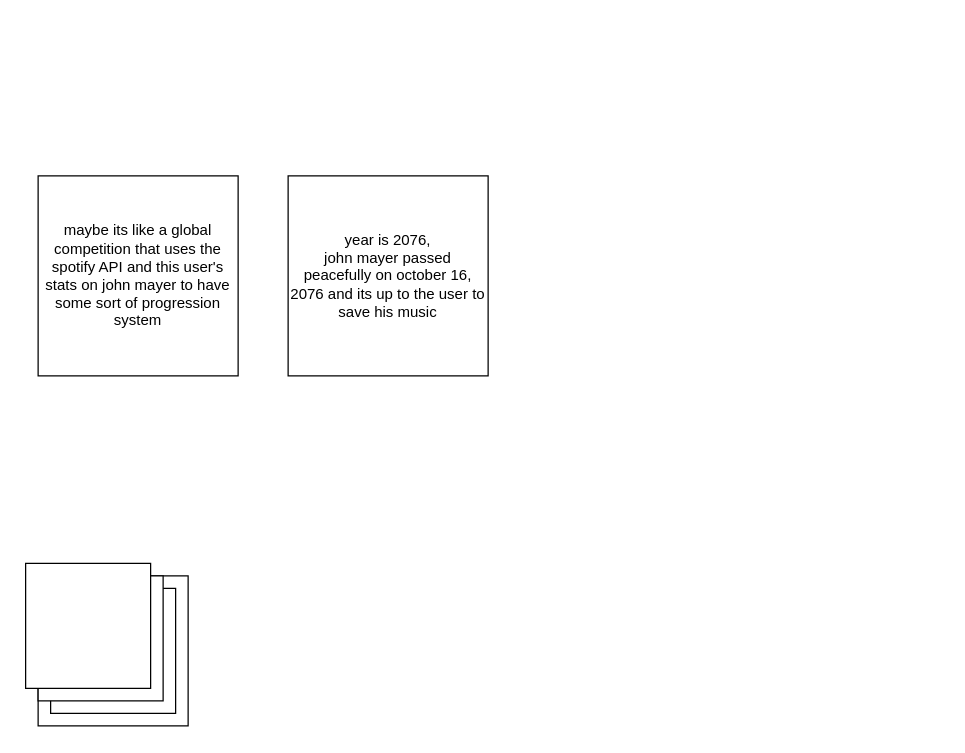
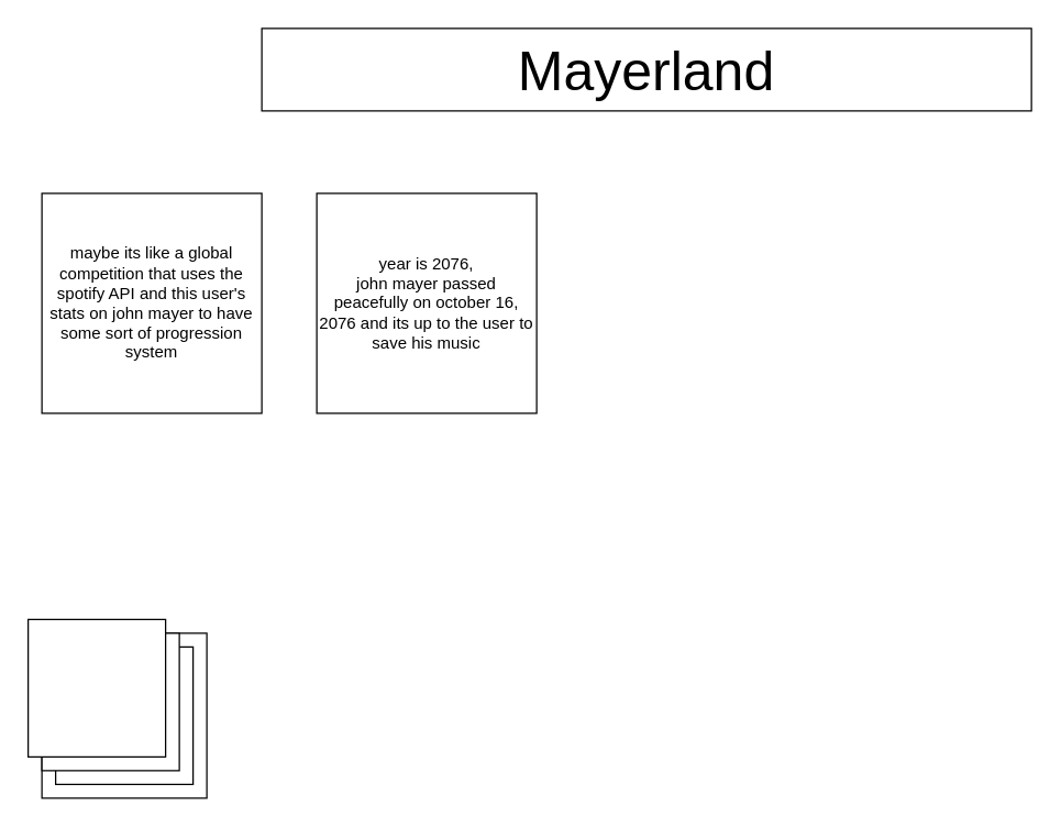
  <mxCell id="0" />
  <mxCell id="1" parent="0" />
+ <mxCell id="2" value="&lt;font style=&quot;font-size: 40px&quot;&gt;Mayerland&lt;/font&gt;" style="rounded=0;whiteSpace=wrap;html=1;" parent="1" vertex="1"><mxGeometry x="190" y="20" width="560" height="60" as="geometry" /></mxCell>
  <mxCell id="3" value="maybe its like a global competition that uses the spotify API and this user's stats on john mayer to have some sort of progression system&lt;br&gt;" style="rounded=0;whiteSpace=wrap;html=1;" parent="1" vertex="1"><mxGeometry x="30" y="140" width="160" height="160" as="geometry" /></mxCell>
  <mxCell id="4" value="year is 2076,&lt;br&gt;john mayer passed peacefully on october 16, 2076 and its up to the user to save his music" style="rounded=0;whiteSpace=wrap;html=1;" parent="1" vertex="1"><mxGeometry x="230" y="140" width="160" height="160" as="geometry" /></mxCell>
  <mxCell id="5" value="" style="rounded=0;whiteSpace=wrap;html=1;" vertex="1" parent="1"><mxGeometry x="30" y="460" width="120" height="120" as="geometry" /></mxCell>
  <mxCell id="6" value="Text" style="text;html=1;strokeColor=none;fillColor=none;align=center;verticalAlign=middle;whiteSpace=wrap;rounded=0;" vertex="1" parent="1"><mxGeometry x="50" y="460" width="40" height="20" as="geometry" /></mxCell>
  <mxCell id="7" value="Text" style="text;html=1;strokeColor=none;fillColor=none;align=center;verticalAlign=middle;whiteSpace=wrap;rounded=0;" vertex="1" parent="1"><mxGeometry x="50" y="520" width="30" height="20" as="geometry" /></mxCell>
  <mxCell id="8" value="" style="rounded=0;whiteSpace=wrap;html=1;" vertex="1" parent="1"><mxGeometry x="40" y="470" width="100" height="100" as="geometry" /></mxCell>
  <mxCell id="9" value="" style="rounded=0;whiteSpace=wrap;html=1;" vertex="1" parent="1"><mxGeometry x="30" y="460" width="100" height="100" as="geometry" /></mxCell>
  <mxCell id="10" value="" style="rounded=0;whiteSpace=wrap;html=1;" vertex="1" parent="1"><mxGeometry x="20" y="450" width="100" height="100" as="geometry" /></mxCell>
